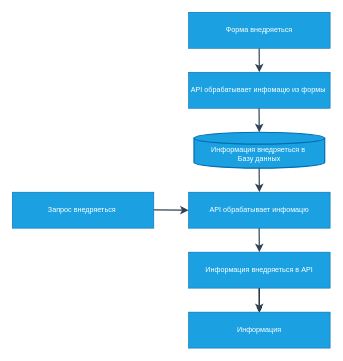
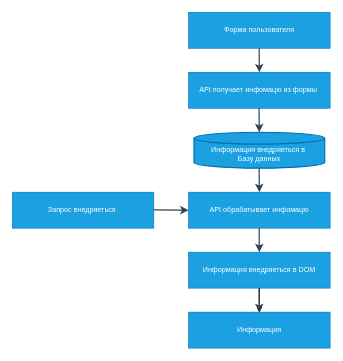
  <mxCell id="0" />
  <mxCell id="1" parent="0" />
- <mxCell id="2" value="API обрабатывает инфомацю из формы " style="rounded=0;whiteSpace=wrap;fillColor=#1ba1e2;fontColor=#ffffff;strokeColor=#006EAF;metaEdit=1;fixDash=0;backgroundOutline=0;enumerate=0;comic=0;snapToPoint=0;shadow=0;" parent="1" vertex="1"><mxGeometry x="314" y="120" width="236" height="60" as="geometry" /></mxCell>
+ <mxCell id="2" value="API получает инфомацю из формы " style="rounded=0;whiteSpace=wrap;fillColor=#1ba1e2;fontColor=#ffffff;strokeColor=#006EAF;metaEdit=1;fixDash=0;backgroundOutline=0;enumerate=0;comic=0;snapToPoint=0;shadow=0;" parent="1" vertex="1"><mxGeometry x="314" y="120" width="236" height="60" as="geometry" /></mxCell>
  <mxCell id="3" value="API обрабатывает инфомацю" style="rounded=0;whiteSpace=wrap;fillColor=#1ba1e2;fontColor=#ffffff;strokeColor=#006EAF;metaEdit=1;fixDash=0;backgroundOutline=0;enumerate=0;comic=0;snapToPoint=0;shadow=0;" parent="1" vertex="1"><mxGeometry x="314" y="320" width="236" height="60" as="geometry" /></mxCell>
  <mxCell id="4" value="" style="edgeStyle=orthogonalEdgeStyle;rounded=0;orthogonalLoop=1;jettySize=auto;html=1;" edge="1" parent="1" source="7" target="8"><mxGeometry relative="1" as="geometry" /></mxCell>
  <mxCell id="5" value="" style="edgeStyle=orthogonalEdgeStyle;rounded=0;orthogonalLoop=1;jettySize=auto;html=1;" edge="1" parent="1" source="7" target="8"><mxGeometry relative="1" as="geometry" /></mxCell>
  <mxCell id="6" value="" style="edgeStyle=orthogonalEdgeStyle;rounded=0;orthogonalLoop=1;jettySize=auto;html=1;" edge="1" parent="1" source="7" target="8"><mxGeometry relative="1" as="geometry" /></mxCell>
- <mxCell id="7" value="Информация внедряеться в API" style="rounded=0;whiteSpace=wrap;fillColor=#1ba1e2;fontColor=#ffffff;strokeColor=#006EAF;metaEdit=1;fixDash=0;backgroundOutline=0;enumerate=0;comic=0;snapToPoint=0;shadow=0;" parent="1" vertex="1"><mxGeometry x="314" y="420" width="236" height="60" as="geometry" /></mxCell>
+ <mxCell id="7" value="Информация внедряеться в DOM" style="rounded=0;whiteSpace=wrap;fillColor=#1ba1e2;fontColor=#ffffff;strokeColor=#006EAF;metaEdit=1;fixDash=0;backgroundOutline=0;enumerate=0;comic=0;snapToPoint=0;shadow=0;" parent="1" vertex="1"><mxGeometry x="314" y="420" width="236" height="60" as="geometry" /></mxCell>
  <mxCell id="8" value="Информация" style="rounded=0;whiteSpace=wrap;fillColor=#1ba1e2;fontColor=#ffffff;strokeColor=#006EAF;metaEdit=1;fixDash=0;backgroundOutline=0;enumerate=0;comic=0;snapToPoint=0;shadow=0;" parent="1" vertex="1"><mxGeometry x="314" y="520" width="236" height="60" as="geometry" /></mxCell>
  <mxCell id="9" value="Запрос внедряеться " style="rounded=0;whiteSpace=wrap;fillColor=#1ba1e2;fontColor=#ffffff;strokeColor=#006EAF;metaEdit=1;fixDash=0;backgroundOutline=0;enumerate=0;comic=0;snapToPoint=0;shadow=0;" parent="1" vertex="1"><mxGeometry x="20" y="320" width="236" height="60" as="geometry" /></mxCell>
  <mxCell id="10" value="&#10;Информация внедряеться в &#10;Базу данных" style="strokeWidth=2;shape=mxgraph.flowchart.database;whiteSpace=wrap;fillColor=#1ba1e2;fontColor=#ffffff;strokeColor=#006EAF;metaEdit=1;fixDash=0;backgroundOutline=0;enumerate=0;comic=0;snapToPoint=0;shadow=0;" parent="1" vertex="1"><mxGeometry x="323" y="220" width="218" height="60" as="geometry" /></mxCell>
  <mxCell id="11" value="" style="endArrow=classic;endSize=8;startSize=8;jumpSize=7;strokeWidth=2;metaEdit=1;fixDash=0;backgroundOutline=0;enumerate=0;comic=0;snapToPoint=0;shadow=0;strokeColor=#314354;fillColor=#647687;" parent="1" edge="1"><mxGeometry width="50" height="50" relative="1" as="geometry"><mxPoint x="431.64" y="80" as="sourcePoint" /><mxPoint x="432" y="120" as="targetPoint" /></mxGeometry></mxCell>
  <mxCell id="12" value="" style="endArrow=classic;endSize=8;startSize=8;jumpSize=7;strokeWidth=2;metaEdit=1;fixDash=0;backgroundOutline=0;enumerate=0;comic=0;snapToPoint=0;shadow=0;strokeColor=#314354;fillColor=#647687;" parent="1" edge="1"><mxGeometry width="50" height="50" relative="1" as="geometry"><mxPoint x="431.5" y="180" as="sourcePoint" /><mxPoint x="431.86" y="220" as="targetPoint" /></mxGeometry></mxCell>
  <mxCell id="13" value="" style="endArrow=classic;endSize=8;startSize=8;jumpSize=7;strokeWidth=2;metaEdit=1;fixDash=0;backgroundOutline=0;enumerate=0;comic=0;snapToPoint=0;shadow=0;strokeColor=#314354;fillColor=#647687;" parent="1" edge="1"><mxGeometry width="50" height="50" relative="1" as="geometry"><mxPoint x="431.62" y="280" as="sourcePoint" /><mxPoint x="431.98" y="320" as="targetPoint" /></mxGeometry></mxCell>
  <mxCell id="14" value="" style="endArrow=classic;endSize=8;startSize=8;jumpSize=7;strokeWidth=2;metaEdit=1;fixDash=0;backgroundOutline=0;enumerate=0;comic=0;snapToPoint=0;shadow=0;strokeColor=#314354;fillColor=#647687;" parent="1" edge="1"><mxGeometry width="50" height="50" relative="1" as="geometry"><mxPoint x="431.62" y="380" as="sourcePoint" /><mxPoint x="431.98" y="420" as="targetPoint" /></mxGeometry></mxCell>
  <mxCell id="15" value="" style="endArrow=classic;endSize=8;startSize=8;jumpSize=7;strokeWidth=2;metaEdit=1;fixDash=0;backgroundOutline=0;enumerate=0;comic=0;snapToPoint=0;shadow=0;strokeColor=#314354;fillColor=#647687;" parent="1" edge="1"><mxGeometry width="50" height="50" relative="1" as="geometry"><mxPoint x="431.62" y="480" as="sourcePoint" /><mxPoint x="431.98" y="520" as="targetPoint" /></mxGeometry></mxCell>
  <mxCell id="16" value="" style="endArrow=classic;endSize=8;startSize=8;jumpSize=7;strokeWidth=2;metaEdit=1;fixDash=0;backgroundOutline=0;enumerate=0;comic=0;snapToPoint=0;shadow=0;strokeColor=#314354;fillColor=#647687;entryX=0;entryY=0.5;entryDx=0;entryDy=0;" parent="1" target="3" edge="1"><mxGeometry width="50" height="50" relative="1" as="geometry"><mxPoint x="256" y="349.62" as="sourcePoint" /><mxPoint x="310" y="350" as="targetPoint" /></mxGeometry></mxCell>
- <mxCell id="17" value="Форма внедряеться" style="rounded=0;whiteSpace=wrap;fillColor=#1ba1e2;fontColor=#ffffff;strokeColor=#006EAF;" parent="1" vertex="1"><mxGeometry x="314" y="20" width="236" height="60" as="geometry" /></mxCell>
+ <mxCell id="17" value="Форма пользователя" style="rounded=0;whiteSpace=wrap;fillColor=#1ba1e2;fontColor=#ffffff;strokeColor=#006EAF;" parent="1" vertex="1"><mxGeometry x="314" y="20" width="236" height="60" as="geometry" /></mxCell>
